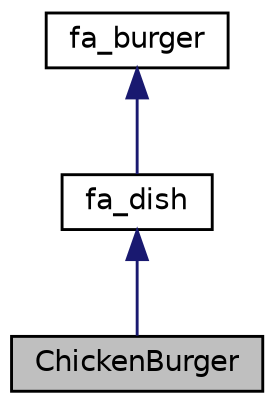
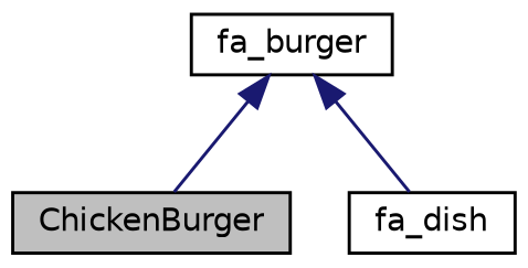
  digraph {
    node [color=black fillcolor=white fontname=Helvetica fontsize=10 shape=record style=filled]
    edge [color=midnightblue dir=back fontname=Helvetica fontsize=10 labelfontname=Helvetica labelfontsize=10 style=solid]
    n1 [fillcolor=grey75 fontcolor=black height=0.2 label=ChickenBurger width=0.4]
    n2 [height=0.2 label=fa_burger width=0.4]
    n3 [height=0.2 label=fa_dish width=0.4]
-   n3 -> n1
+   n2 -> n1
    n2 -> n3
  }
